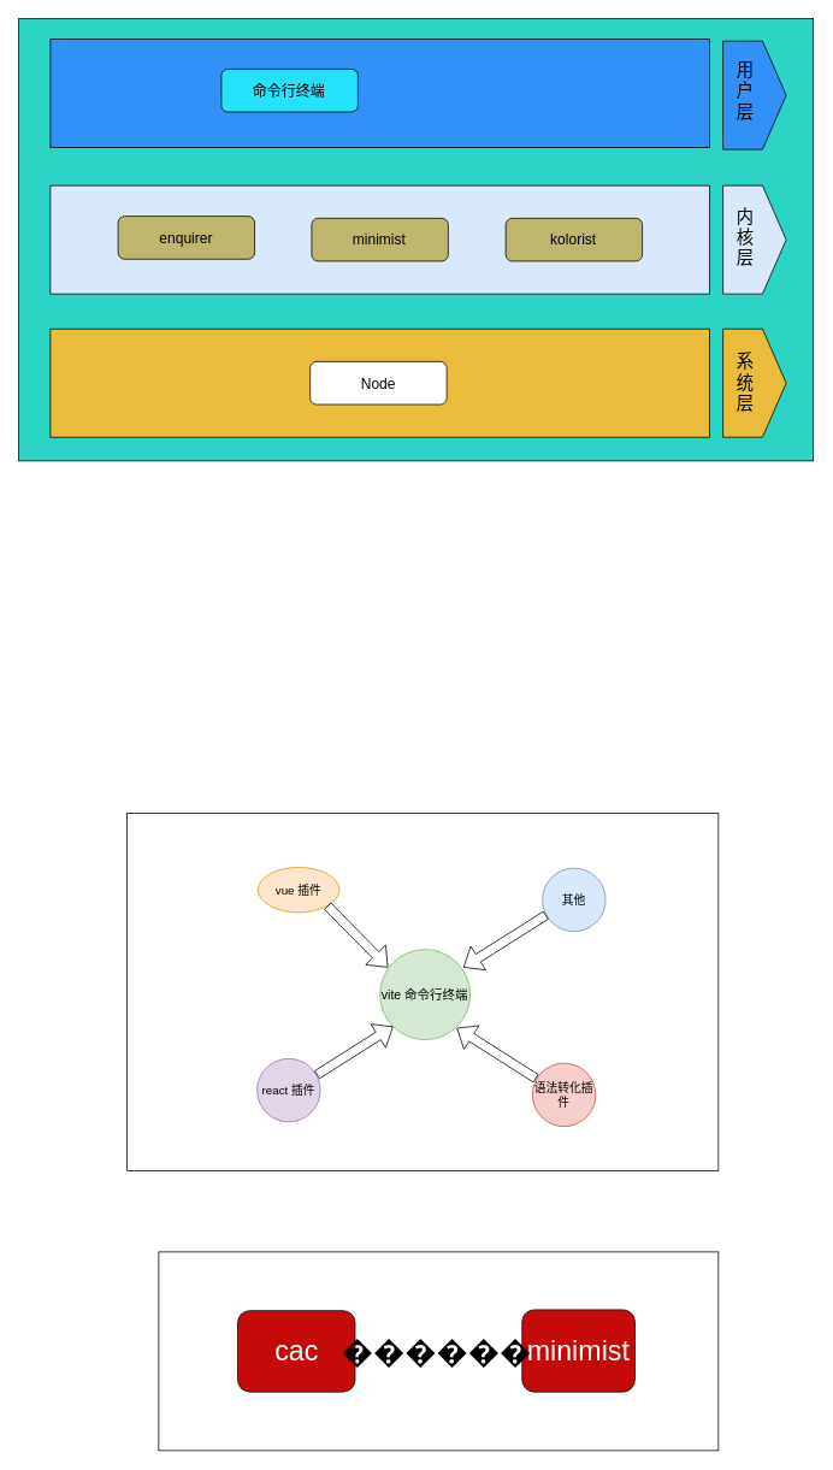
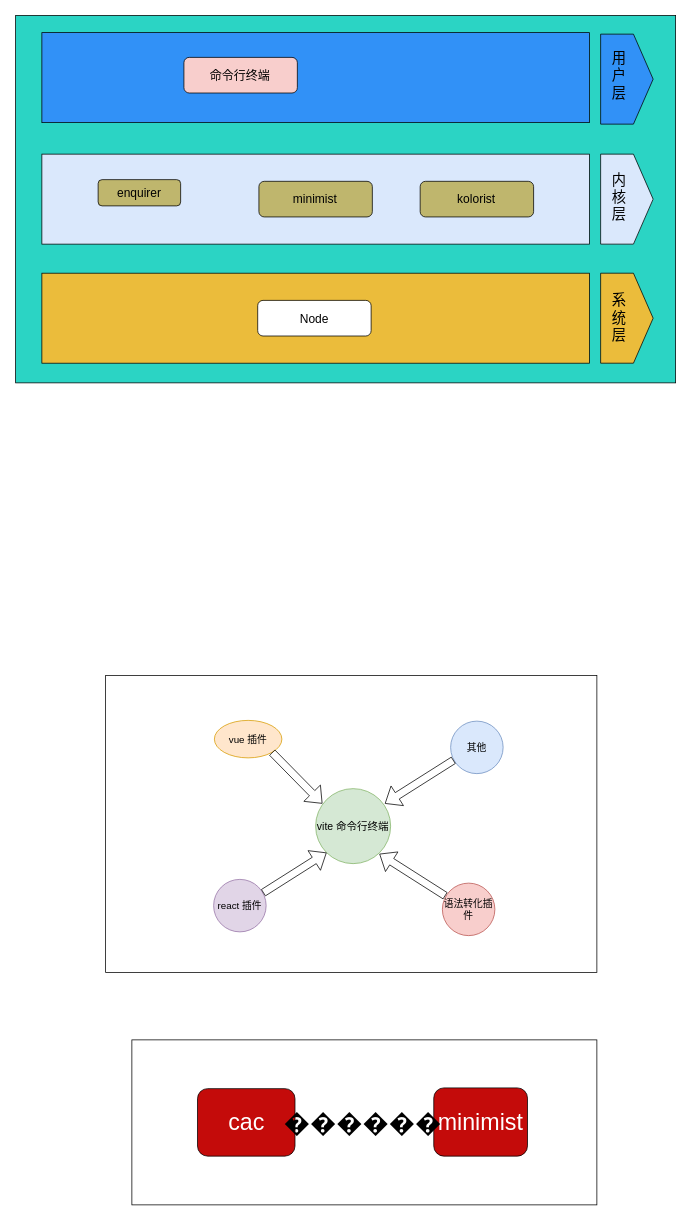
  <mxCell id="0" />
  <mxCell id="1" parent="0" />
  <mxCell id="2" value="" style="rounded=0;whiteSpace=wrap;html=1;fillColor=#2BD4C4;" parent="1" vertex="1"><mxGeometry x="20" y="20" width="880" height="490" as="geometry" /></mxCell>
  <mxCell id="3" value="" style="rounded=0;whiteSpace=wrap;html=1;" parent="1" vertex="1"><mxGeometry x="140" y="900" width="655" height="396" as="geometry" /></mxCell>
  <mxCell id="4" value="&lt;font style=&quot;font-size: 14px&quot;&gt;vite 命令行终端&lt;/font&gt;" style="ellipse;whiteSpace=wrap;html=1;aspect=fixed;fillColor=#d5e8d4;strokeColor=#82b366;" parent="1" vertex="1"><mxGeometry x="420" y="1051" width="100" height="100" as="geometry" /></mxCell>
  <mxCell id="5" value="&lt;font style=&quot;font-size: 13px&quot;&gt;vue 插件&lt;/font&gt;" style="ellipse;whiteSpace=wrap;html=1;aspect=fixed;fillColor=#ffe6cc;strokeColor=#d79b00;" parent="1" vertex="1"><mxGeometry x="285" y="960" width="90" height="50" as="geometry" /></mxCell>
  <mxCell id="6" value="&lt;font style=&quot;font-size: 13px&quot;&gt;react 插件&lt;/font&gt;" style="ellipse;whiteSpace=wrap;html=1;aspect=fixed;fillColor=#e1d5e7;strokeColor=#9673a6;" parent="1" vertex="1"><mxGeometry x="284" y="1172" width="70" height="70" as="geometry" /></mxCell>
  <mxCell id="7" value="&lt;font style=&quot;font-size: 13px&quot;&gt;语法转化插件&lt;/font&gt;" style="ellipse;whiteSpace=wrap;html=1;aspect=fixed;fillColor=#f8cecc;strokeColor=#b85450;" parent="1" vertex="1"><mxGeometry x="589" y="1177" width="70" height="70" as="geometry" /></mxCell>
  <mxCell id="8" value="&lt;font style=&quot;font-size: 13px&quot;&gt;其他&lt;/font&gt;" style="ellipse;whiteSpace=wrap;html=1;aspect=fixed;fillColor=#dae8fc;strokeColor=#6c8ebf;" parent="1" vertex="1"><mxGeometry x="600" y="961" width="70" height="70" as="geometry" /></mxCell>
  <mxCell id="9" value="" style="shape=flexArrow;endArrow=classic;html=1;exitX=0.043;exitY=0.229;exitDx=0;exitDy=0;exitPerimeter=0;" parent="1" edge="1"><mxGeometry width="50" height="50" relative="1" as="geometry"><mxPoint x="593.01" y="1194.03" as="sourcePoint" /><mxPoint x="505" y="1138" as="targetPoint" /></mxGeometry></mxCell>
  <mxCell id="10" value="" style="shape=flexArrow;endArrow=classic;html=1;entryX=1;entryY=1;entryDx=0;entryDy=0;exitX=0.057;exitY=0.743;exitDx=0;exitDy=0;exitPerimeter=0;" parent="1" edge="1"><mxGeometry width="50" height="50" relative="1" as="geometry"><mxPoint x="603.99" y="1013.01" as="sourcePoint" /><mxPoint x="512.345" y="1070.995" as="targetPoint" /></mxGeometry></mxCell>
  <mxCell id="11" value="" style="shape=flexArrow;endArrow=classic;html=1;entryX=0;entryY=1;entryDx=0;entryDy=0;" parent="1" target="4" edge="1"><mxGeometry width="50" height="50" relative="1" as="geometry"><mxPoint x="350" y="1190" as="sourcePoint" /><mxPoint x="269.995" y="1124.325" as="targetPoint" /></mxGeometry></mxCell>
  <mxCell id="12" value="" style="shape=flexArrow;endArrow=classic;html=1;entryX=0.09;entryY=0.2;entryDx=0;entryDy=0;entryPerimeter=0;exitX=1;exitY=1;exitDx=0;exitDy=0;" parent="1" source="5" target="4" edge="1"><mxGeometry width="50" height="50" relative="1" as="geometry"><mxPoint x="355" y="1021.82" as="sourcePoint" /><mxPoint x="439.645" y="968.175" as="targetPoint" /></mxGeometry></mxCell>
  <mxCell id="13" value="" style="rounded=0;whiteSpace=wrap;html=1;" parent="1" vertex="1"><mxGeometry x="175" y="1386" width="620" height="220" as="geometry" /></mxCell>
  <mxCell id="14" value="" style="rounded=1;whiteSpace=wrap;html=1;fillColor=#c40b0a;" parent="1" vertex="1"><mxGeometry x="262.5" y="1451" width="130" height="90" as="geometry" /></mxCell>
  <mxCell id="15" value="&lt;font style=&quot;font-size: 31px&quot; color=&quot;#ffffff&quot;&gt;cac&lt;/font&gt;" style="text;html=1;strokeColor=none;fillColor=none;align=center;verticalAlign=middle;whiteSpace=wrap;rounded=0;" parent="1" vertex="1"><mxGeometry x="307.5" y="1485.5" width="40" height="20" as="geometry" /></mxCell>
  <mxCell id="16" value="" style="rounded=1;whiteSpace=wrap;html=1;fillColor=#c40b0a;" parent="1" vertex="1"><mxGeometry x="577.5" y="1450" width="125" height="91" as="geometry" /></mxCell>
  <mxCell id="17" value="&lt;font style=&quot;font-size: 31px&quot; color=&quot;#ffffff&quot;&gt;minimist&lt;/font&gt;" style="text;html=1;strokeColor=none;fillColor=none;align=center;verticalAlign=middle;whiteSpace=wrap;rounded=0;" parent="1" vertex="1"><mxGeometry x="620" y="1486" width="40" height="20" as="geometry" /></mxCell>
  <mxCell id="18" value="&lt;font style=&quot;font-size: 35px&quot;&gt;������&lt;/font&gt;" style="text;html=1;strokeColor=none;fillColor=none;align=center;verticalAlign=middle;whiteSpace=wrap;rounded=0;" parent="1" vertex="1"><mxGeometry x="457.5" y="1475.5" width="50" height="41" as="geometry" /></mxCell>
  <mxCell id="19" value="" style="rounded=0;whiteSpace=wrap;html=1;fillColor=#EBBC3B;" vertex="1" parent="1"><mxGeometry x="55" y="363.75" width="730" height="120" as="geometry" /></mxCell>
  <mxCell id="20" value="&lt;font style=&quot;font-size: 16px&quot;&gt;Node&lt;/font&gt;" style="rounded=1;whiteSpace=wrap;html=1;fillColor=#FFFFFF;" vertex="1" parent="1"><mxGeometry x="342.75" y="400" width="151.25" height="47.5" as="geometry" /></mxCell>
  <mxCell id="21" value="" style="shape=offPageConnector;whiteSpace=wrap;html=1;fillColor=#EBBC3B;gradientColor=none;direction=north;" vertex="1" parent="1"><mxGeometry x="800" y="363.75" width="70" height="120" as="geometry" /></mxCell>
  <mxCell id="22" value="&lt;font style=&quot;font-size: 19px&quot;&gt;系&lt;br&gt;统&lt;br&gt;层&lt;br&gt;&lt;/font&gt;" style="text;html=1;strokeColor=none;fillColor=none;align=center;verticalAlign=middle;whiteSpace=wrap;rounded=0;" vertex="1" parent="1"><mxGeometry x="800" y="410" width="50" height="27.5" as="geometry" /></mxCell>
  <mxCell id="23" value="" style="rounded=0;whiteSpace=wrap;html=1;fillColor=#DAE8FC;" vertex="1" parent="1"><mxGeometry x="55" y="205" width="730" height="120" as="geometry" /></mxCell>
- <mxCell id="24" value="&lt;font style=&quot;font-size: 16px&quot;&gt;enquirer&lt;/font&gt;" style="rounded=1;whiteSpace=wrap;html=1;fillColor=#BFB66D;" vertex="1" parent="1"><mxGeometry x="130" y="239" width="151.25" height="47.5" as="geometry" /></mxCell>
+ <mxCell id="24" value="&lt;font style=&quot;font-size: 16px&quot;&gt;enquirer&lt;/font&gt;" style="rounded=1;whiteSpace=wrap;html=1;fillColor=#BFB66D;" vertex="1" parent="1"><mxGeometry x="130" y="239" width="110" height="35" as="geometry" /></mxCell>
  <mxCell id="25" value="&lt;font style=&quot;font-size: 16px&quot;&gt;minimist&lt;/font&gt;" style="rounded=1;whiteSpace=wrap;html=1;fillColor=#BFB66D;" vertex="1" parent="1"><mxGeometry x="344.38" y="241.25" width="151.25" height="47.5" as="geometry" /></mxCell>
  <mxCell id="26" value="&lt;font style=&quot;font-size: 16px&quot;&gt;kolorist&lt;/font&gt;" style="rounded=1;whiteSpace=wrap;html=1;fillColor=#BFB66D;" vertex="1" parent="1"><mxGeometry x="559.38" y="241.25" width="151.25" height="47.5" as="geometry" /></mxCell>
  <mxCell id="27" value="" style="shape=offPageConnector;whiteSpace=wrap;html=1;gradientColor=none;direction=north;fillColor=#DAE8FC;" vertex="1" parent="1"><mxGeometry x="800" y="205" width="70" height="120" as="geometry" /></mxCell>
  <mxCell id="28" value="" style="rounded=0;whiteSpace=wrap;html=1;fillColor=#3191F7;" vertex="1" parent="1"><mxGeometry x="55" y="43" width="730" height="120" as="geometry" /></mxCell>
  <mxCell id="29" value="" style="shape=offPageConnector;whiteSpace=wrap;html=1;gradientColor=none;direction=north;fillColor=#3191F7;" vertex="1" parent="1"><mxGeometry x="800" y="45" width="70" height="120" as="geometry" /></mxCell>
- <mxCell id="30" value="&lt;font style=&quot;font-size: 16px&quot;&gt;命令行终端&lt;/font&gt;" style="rounded=1;whiteSpace=wrap;html=1;fillColor=#26E1FD;" vertex="1" parent="1"><mxGeometry x="244.38" y="76" width="151.25" height="47.5" as="geometry" /></mxCell>
+ <mxCell id="30" value="&lt;font style=&quot;font-size: 16px&quot;&gt;命令行终端&lt;/font&gt;" style="rounded=1;whiteSpace=wrap;html=1;fillColor=#f8cecc;" vertex="1" parent="1"><mxGeometry x="244.38" y="76" width="151.25" height="47.5" as="geometry" /></mxCell>
  <mxCell id="31" value="&lt;font style=&quot;font-size: 19px&quot;&gt;内&lt;br&gt;核&lt;br&gt;层&lt;br&gt;&lt;/font&gt;" style="text;html=1;strokeColor=none;fillColor=none;align=center;verticalAlign=middle;whiteSpace=wrap;rounded=0;" vertex="1" parent="1"><mxGeometry x="800" y="249" width="50" height="27.5" as="geometry" /></mxCell>
  <mxCell id="32" value="&lt;font style=&quot;font-size: 19px&quot;&gt;用&lt;br&gt;户&lt;br&gt;层&lt;br&gt;&lt;/font&gt;" style="text;html=1;strokeColor=none;fillColor=none;align=center;verticalAlign=middle;whiteSpace=wrap;rounded=0;" vertex="1" parent="1"><mxGeometry x="800" y="87" width="50" height="27.5" as="geometry" /></mxCell>
